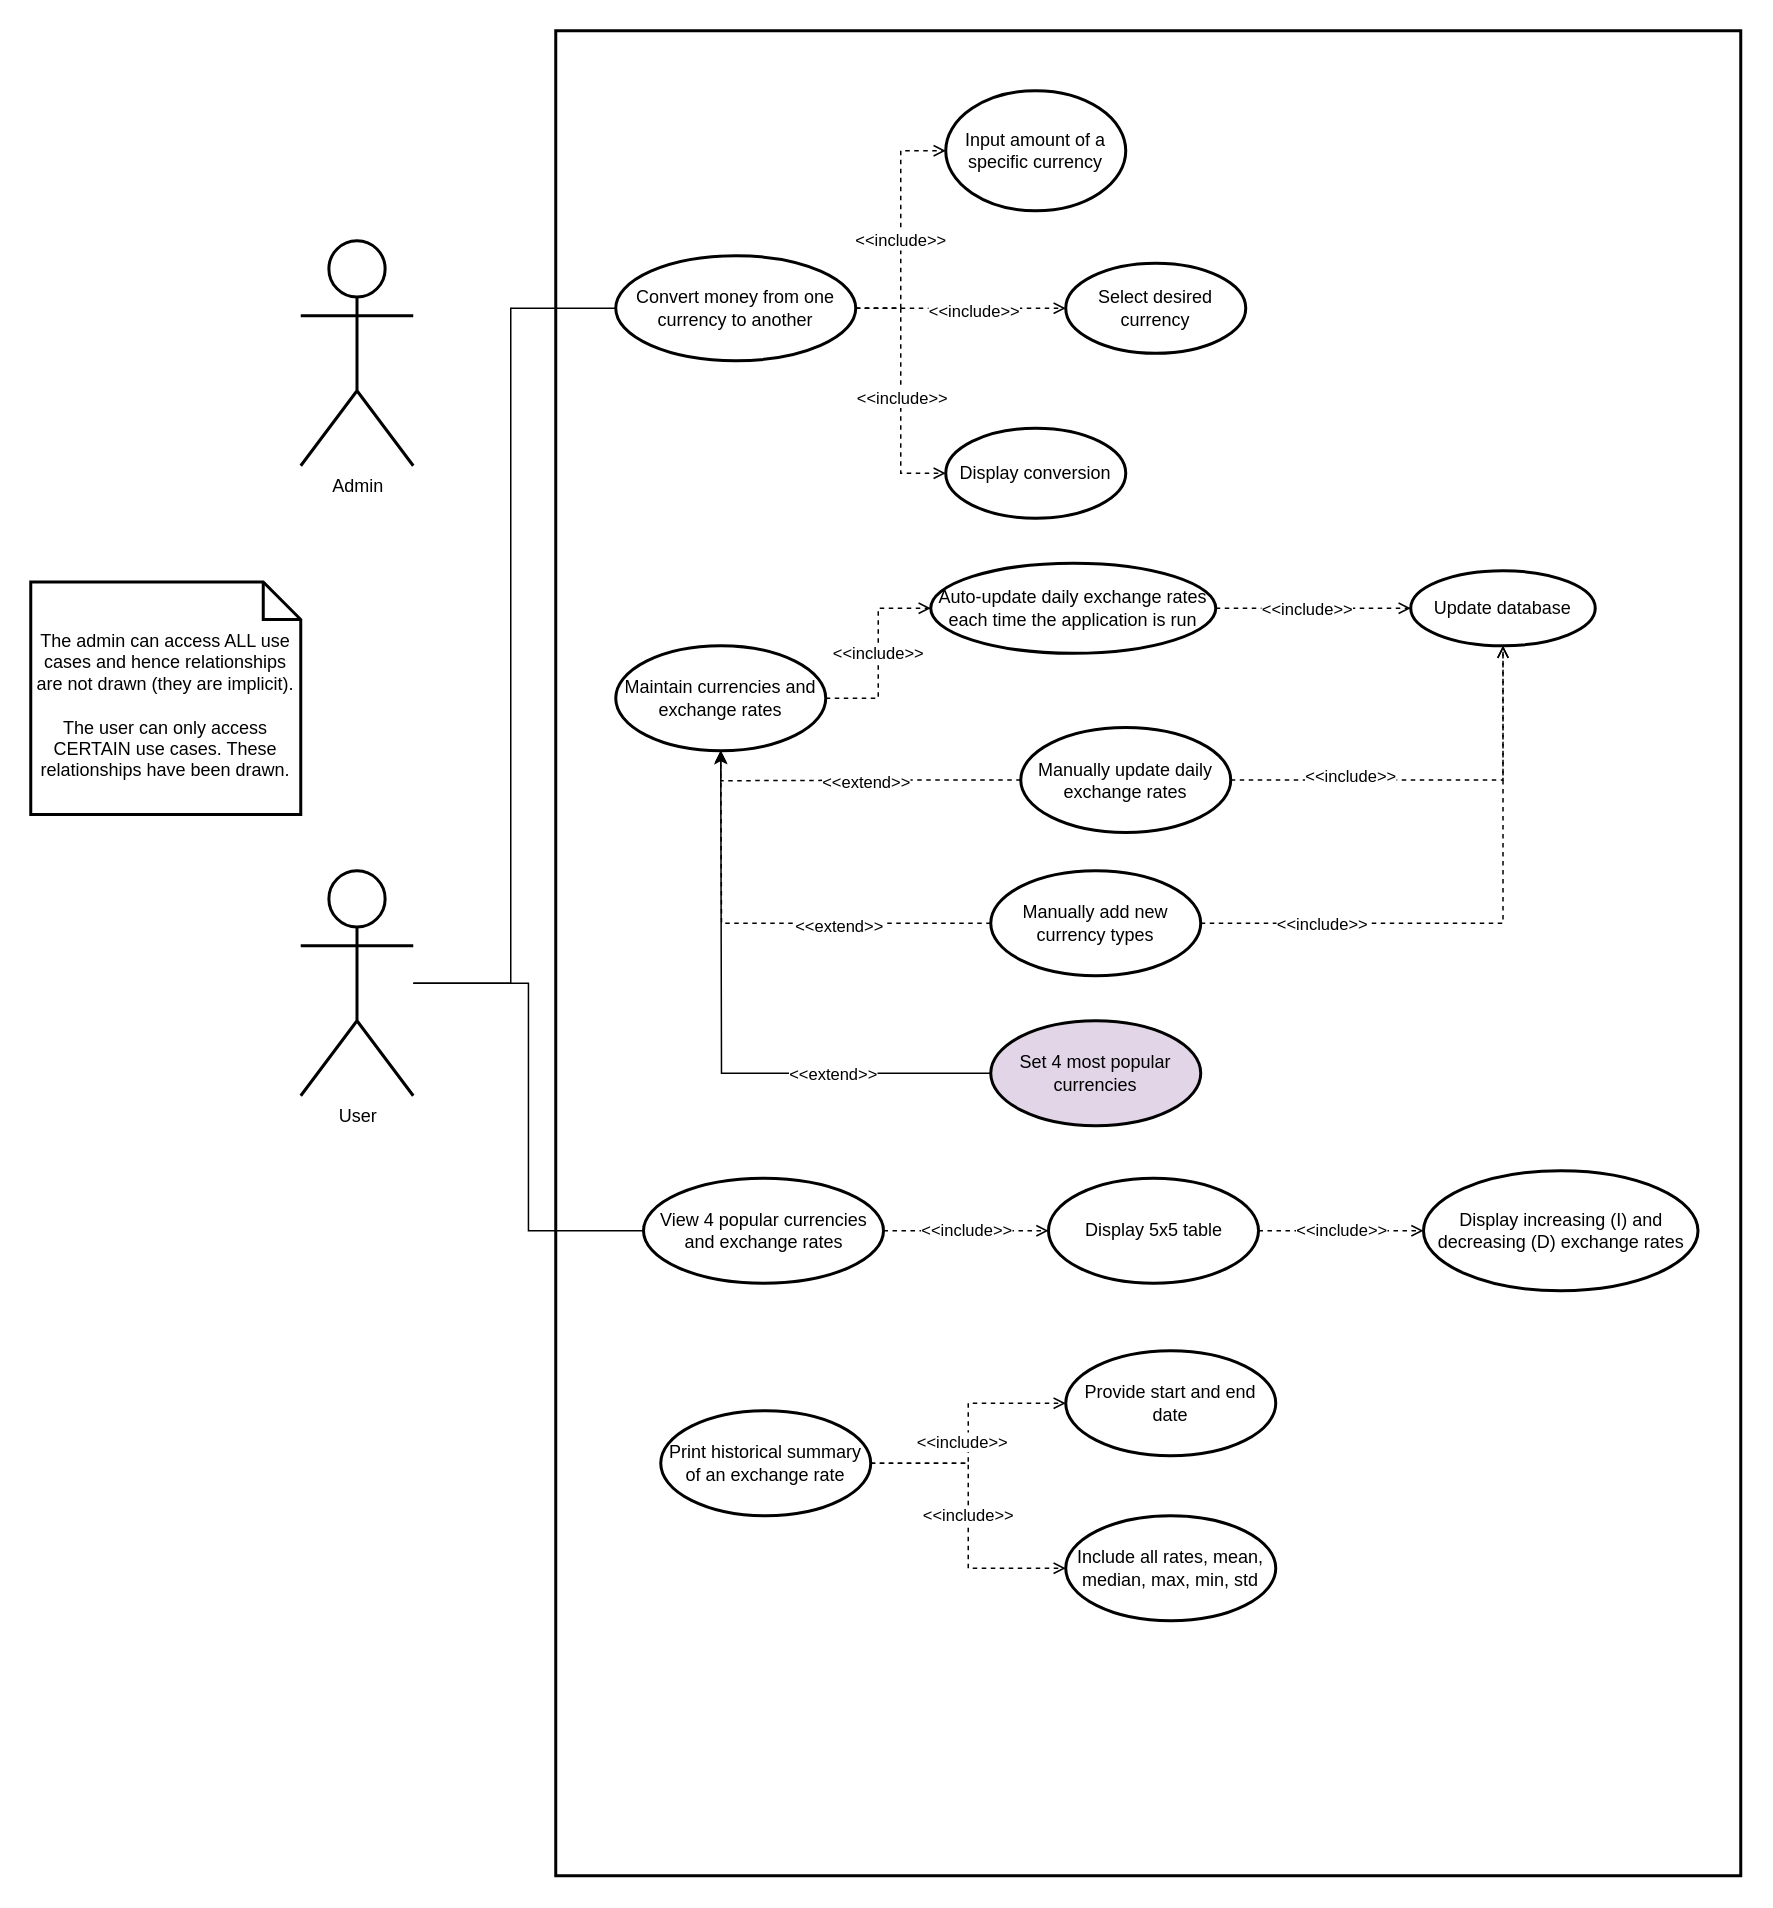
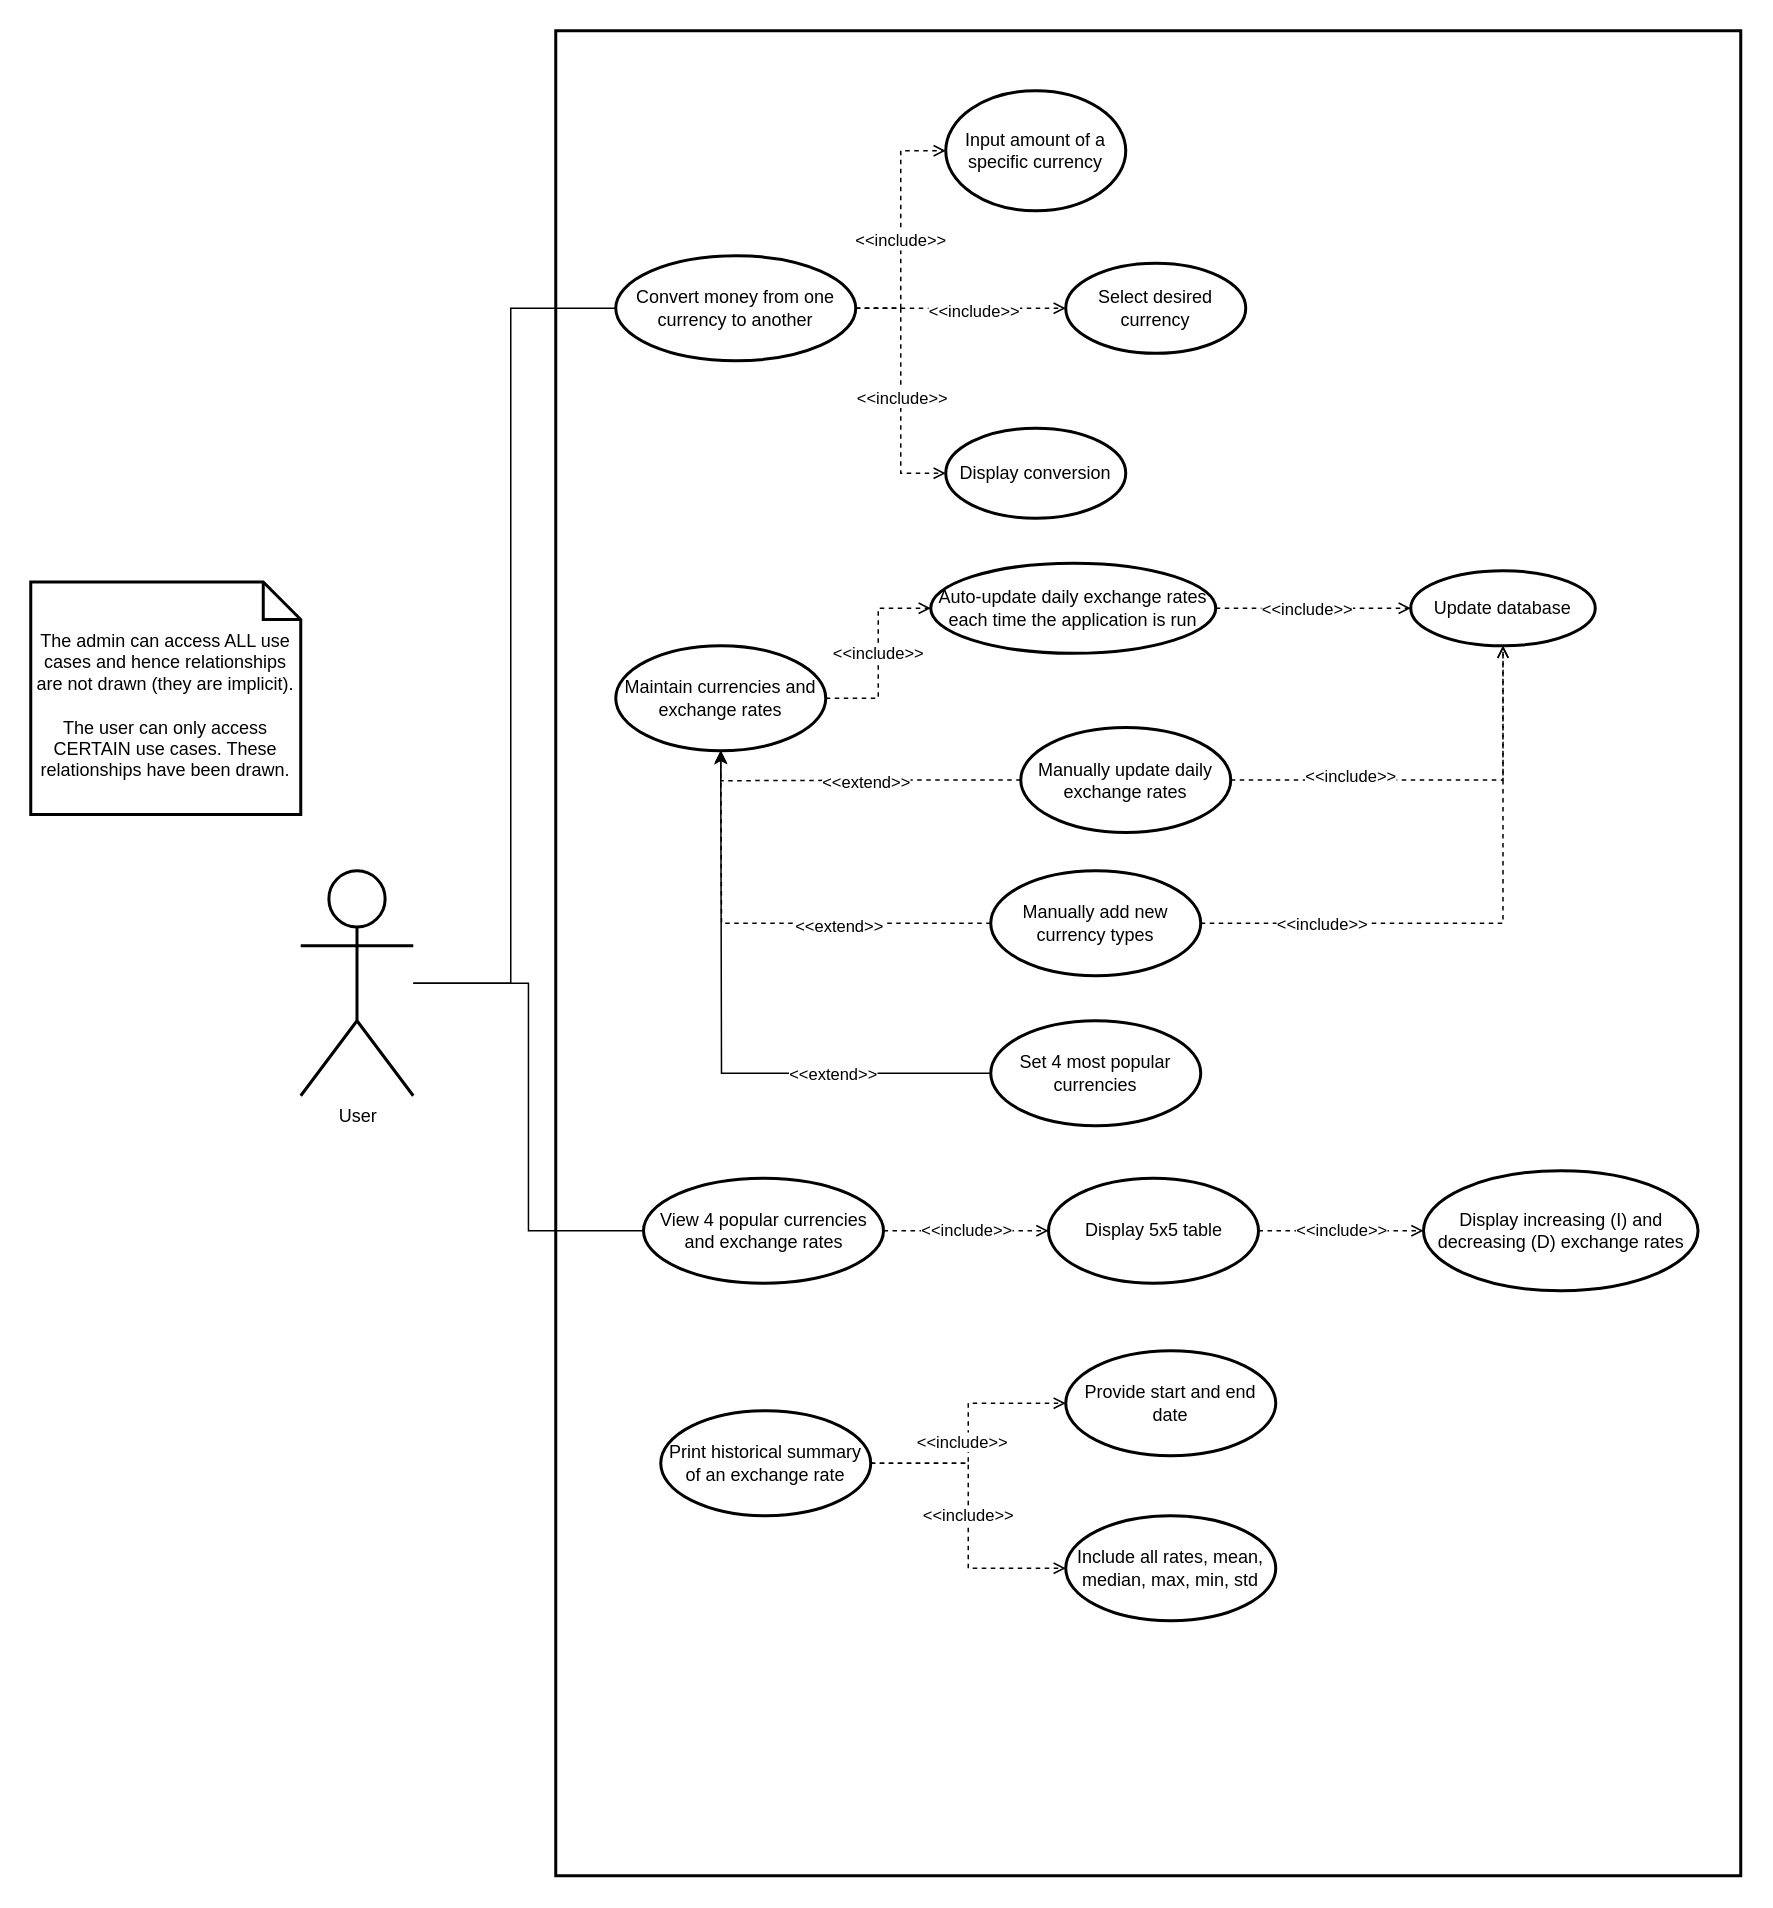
  <mxCell id="0" />
  <mxCell id="1" parent="0" />
  <mxCell id="2" value="" style="rounded=0;whiteSpace=wrap;html=1;fillColor=none;strokeWidth=2;" parent="1" vertex="1"><mxGeometry x="370" y="20" width="790" height="1230" as="geometry" /></mxCell>
- <mxCell id="3" value="Admin" style="shape=umlActor;verticalLabelPosition=bottom;verticalAlign=top;html=1;strokeWidth=2;fillColor=none;" parent="1" vertex="1"><mxGeometry x="200" y="160" width="75" height="150" as="geometry" /></mxCell>
  <mxCell id="4" style="edgeStyle=orthogonalEdgeStyle;rounded=0;orthogonalLoop=1;jettySize=auto;html=1;entryX=0;entryY=0.5;entryDx=0;entryDy=0;endArrow=none;endFill=0;" parent="1" source="6" target="13" edge="1"><mxGeometry relative="1" as="geometry"><Array as="points"><mxPoint x="340" y="655" /><mxPoint x="340" y="205" /></Array></mxGeometry></mxCell>
  <mxCell id="5" style="edgeStyle=orthogonalEdgeStyle;rounded=0;orthogonalLoop=1;jettySize=auto;html=1;entryX=0;entryY=0.5;entryDx=0;entryDy=0;endArrow=none;endFill=0;" parent="1" source="6" target="24" edge="1"><mxGeometry relative="1" as="geometry" /></mxCell>
  <mxCell id="6" value="User" style="shape=umlActor;verticalLabelPosition=bottom;verticalAlign=top;html=1;strokeWidth=2;fillColor=none;" parent="1" vertex="1"><mxGeometry x="200" y="580" width="75" height="150" as="geometry" /></mxCell>
  <mxCell id="7" style="edgeStyle=orthogonalEdgeStyle;rounded=0;orthogonalLoop=1;jettySize=auto;html=1;entryX=0;entryY=0.5;entryDx=0;entryDy=0;dashed=1;endArrow=open;endFill=0;" parent="1" source="13" target="14" edge="1"><mxGeometry relative="1" as="geometry" /></mxCell>
  <mxCell id="8" value="&amp;lt;&amp;lt;include&amp;gt;&amp;gt;" style="edgeLabel;html=1;align=center;verticalAlign=middle;resizable=0;points=[];" parent="7" vertex="1" connectable="0"><mxGeometry x="-0.082" y="1" relative="1" as="geometry"><mxPoint as="offset" /></mxGeometry></mxCell>
  <mxCell id="9" style="edgeStyle=orthogonalEdgeStyle;rounded=0;orthogonalLoop=1;jettySize=auto;html=1;entryX=0;entryY=0.5;entryDx=0;entryDy=0;dashed=1;endArrow=open;endFill=0;" parent="1" source="13" target="15" edge="1"><mxGeometry relative="1" as="geometry" /></mxCell>
  <mxCell id="10" value="&amp;lt;&amp;lt;include&amp;gt;&amp;gt;" style="edgeLabel;html=1;align=center;verticalAlign=middle;resizable=0;points=[];" parent="9" vertex="1" connectable="0"><mxGeometry x="0.108" y="-1" relative="1" as="geometry"><mxPoint as="offset" /></mxGeometry></mxCell>
  <mxCell id="11" style="edgeStyle=orthogonalEdgeStyle;rounded=0;orthogonalLoop=1;jettySize=auto;html=1;entryX=0;entryY=0.5;entryDx=0;entryDy=0;dashed=1;endArrow=open;endFill=0;" parent="1" source="13" target="16" edge="1"><mxGeometry relative="1" as="geometry" /></mxCell>
  <mxCell id="12" value="&amp;lt;&amp;lt;include&amp;gt;&amp;gt;" style="edgeLabel;html=1;align=center;verticalAlign=middle;resizable=0;points=[];" parent="11" vertex="1" connectable="0"><mxGeometry x="0.052" relative="1" as="geometry"><mxPoint as="offset" /></mxGeometry></mxCell>
  <mxCell id="13" value="Convert money from one currency to another" style="ellipse;whiteSpace=wrap;html=1;strokeWidth=2;fillColor=none;" parent="1" vertex="1"><mxGeometry x="410" y="170" width="160" height="70" as="geometry" /></mxCell>
  <mxCell id="14" value="Input amount of a specific currency" style="ellipse;whiteSpace=wrap;html=1;strokeWidth=2;fillColor=none;" parent="1" vertex="1"><mxGeometry x="630" y="60" width="120" height="80" as="geometry" /></mxCell>
  <mxCell id="15" value="Select desired currency" style="ellipse;whiteSpace=wrap;html=1;strokeWidth=2;fillColor=none;" parent="1" vertex="1"><mxGeometry x="710" y="175" width="120" height="60" as="geometry" /></mxCell>
  <mxCell id="16" value="Display conversion" style="ellipse;whiteSpace=wrap;html=1;strokeWidth=2;fillColor=none;" parent="1" vertex="1"><mxGeometry x="630" y="285" width="120" height="60" as="geometry" /></mxCell>
  <mxCell id="17" value="&amp;lt;&amp;lt;include&amp;gt;&amp;gt;" style="edgeStyle=orthogonalEdgeStyle;rounded=0;orthogonalLoop=1;jettySize=auto;html=1;dashed=1;endArrow=open;endFill=0;" parent="1" source="18" target="21" edge="1"><mxGeometry relative="1" as="geometry" /></mxCell>
  <mxCell id="18" value="Maintain currencies and exchange rates" style="ellipse;whiteSpace=wrap;html=1;strokeWidth=2;fillColor=none;" parent="1" vertex="1"><mxGeometry x="410" y="430" width="140" height="70" as="geometry" /></mxCell>
  <mxCell id="19" style="edgeStyle=orthogonalEdgeStyle;rounded=0;orthogonalLoop=1;jettySize=auto;html=1;dashed=1;endArrow=open;endFill=0;" parent="1" source="21" target="22" edge="1"><mxGeometry relative="1" as="geometry" /></mxCell>
  <mxCell id="20" value="&amp;lt;&amp;lt;include&amp;gt;&amp;gt;" style="edgeLabel;html=1;align=center;verticalAlign=middle;resizable=0;points=[];" parent="19" vertex="1" connectable="0"><mxGeometry x="0.29" y="2" relative="1" as="geometry"><mxPoint x="-24" y="2" as="offset" /></mxGeometry></mxCell>
  <mxCell id="21" value="Auto-update daily exchange rates each time the application is run" style="ellipse;whiteSpace=wrap;html=1;strokeWidth=2;fillColor=none;" parent="1" vertex="1"><mxGeometry x="620" y="375" width="190" height="60" as="geometry" /></mxCell>
  <mxCell id="22" value="Update database" style="ellipse;whiteSpace=wrap;html=1;strokeWidth=2;fillColor=none;" parent="1" vertex="1"><mxGeometry x="940" y="380" width="123" height="50" as="geometry" /></mxCell>
  <mxCell id="23" value="&amp;lt;&amp;lt;include&amp;gt;&amp;gt;" style="edgeStyle=orthogonalEdgeStyle;rounded=0;orthogonalLoop=1;jettySize=auto;html=1;dashed=1;endArrow=open;endFill=0;" parent="1" source="24" target="32" edge="1"><mxGeometry relative="1" as="geometry" /></mxCell>
  <mxCell id="24" value="View 4 popular currencies and exchange rates" style="ellipse;whiteSpace=wrap;html=1;strokeWidth=2;fillColor=none;" parent="1" vertex="1"><mxGeometry x="428.5" y="785" width="160" height="70" as="geometry" /></mxCell>
  <mxCell id="25" value="Display increasing (I) and decreasing (D) exchange rates" style="ellipse;whiteSpace=wrap;html=1;strokeWidth=2;fillColor=none;" parent="1" vertex="1"><mxGeometry x="948.5" y="780" width="183" height="80" as="geometry" /></mxCell>
  <mxCell id="26" style="edgeStyle=orthogonalEdgeStyle;rounded=0;orthogonalLoop=1;jettySize=auto;html=1;entryX=0.5;entryY=1;entryDx=0;entryDy=0;dashed=1;endArrow=open;endFill=0;" parent="1" source="30" target="18" edge="1"><mxGeometry relative="1" as="geometry" /></mxCell>
  <mxCell id="27" value="&amp;lt;&amp;lt;extend&amp;gt;&amp;gt;" style="edgeLabel;html=1;align=center;verticalAlign=middle;resizable=0;points=[];" parent="26" vertex="1" connectable="0"><mxGeometry x="0.24" relative="1" as="geometry"><mxPoint x="33" as="offset" /></mxGeometry></mxCell>
  <mxCell id="28" style="edgeStyle=orthogonalEdgeStyle;rounded=0;orthogonalLoop=1;jettySize=auto;html=1;dashed=1;endArrow=open;endFill=0;" parent="1" source="30" target="22" edge="1"><mxGeometry relative="1" as="geometry" /></mxCell>
  <mxCell id="29" value="&amp;lt;&amp;lt;include&amp;gt;&amp;gt;" style="edgeLabel;html=1;align=center;verticalAlign=middle;resizable=0;points=[];" parent="28" vertex="1" connectable="0"><mxGeometry x="-0.414" y="3" relative="1" as="geometry"><mxPoint as="offset" /></mxGeometry></mxCell>
  <mxCell id="30" value="Manually update daily exchange rates" style="ellipse;whiteSpace=wrap;html=1;strokeWidth=2;fillColor=none;" parent="1" vertex="1"><mxGeometry x="680" y="484.5" width="140" height="70" as="geometry" /></mxCell>
  <mxCell id="31" value="&amp;lt;&amp;lt;include&amp;gt;&amp;gt;" style="edgeStyle=orthogonalEdgeStyle;rounded=0;orthogonalLoop=1;jettySize=auto;html=1;dashed=1;endArrow=open;endFill=0;" parent="1" source="32" target="25" edge="1"><mxGeometry relative="1" as="geometry" /></mxCell>
  <mxCell id="32" value="Display 5x5 table" style="ellipse;whiteSpace=wrap;html=1;strokeWidth=2;fillColor=none;" parent="1" vertex="1"><mxGeometry x="698.5" y="785" width="140" height="70" as="geometry" /></mxCell>
  <mxCell id="33" style="edgeStyle=orthogonalEdgeStyle;rounded=0;orthogonalLoop=1;jettySize=auto;html=1;dashed=1;endArrow=open;endFill=0;" parent="1" source="37" edge="1"><mxGeometry relative="1" as="geometry"><mxPoint x="480" y="500" as="targetPoint" /></mxGeometry></mxCell>
  <mxCell id="34" value="&amp;lt;&amp;lt;extend&amp;gt;&amp;gt;" style="edgeLabel;html=1;align=center;verticalAlign=middle;resizable=0;points=[];" parent="33" vertex="1" connectable="0"><mxGeometry x="-0.308" y="1" relative="1" as="geometry"><mxPoint as="offset" /></mxGeometry></mxCell>
  <mxCell id="35" style="edgeStyle=orthogonalEdgeStyle;rounded=0;orthogonalLoop=1;jettySize=auto;html=1;entryX=0.5;entryY=1;entryDx=0;entryDy=0;dashed=1;endArrow=open;endFill=0;" parent="1" source="37" target="22" edge="1"><mxGeometry relative="1" as="geometry" /></mxCell>
  <mxCell id="36" value="&amp;lt;&amp;lt;include&amp;gt;&amp;gt;" style="edgeLabel;html=1;align=center;verticalAlign=middle;resizable=0;points=[];" parent="35" vertex="1" connectable="0"><mxGeometry x="-0.627" y="2" relative="1" as="geometry"><mxPoint x="8" y="2" as="offset" /></mxGeometry></mxCell>
  <mxCell id="37" value="Manually add new currency types" style="ellipse;whiteSpace=wrap;html=1;strokeWidth=2;fillColor=none;" parent="1" vertex="1"><mxGeometry x="660" y="580" width="140" height="70" as="geometry" /></mxCell>
  <mxCell id="38" style="edgeStyle=orthogonalEdgeStyle;rounded=0;orthogonalLoop=1;jettySize=auto;html=1;dashed=1;endArrow=open;endFill=0;" parent="1" source="41" target="42" edge="1"><mxGeometry relative="1" as="geometry" /></mxCell>
  <mxCell id="39" value="&amp;lt;&amp;lt;include&amp;gt;&amp;gt;" style="edgeLabel;html=1;align=center;verticalAlign=middle;resizable=0;points=[];" parent="38" vertex="1" connectable="0"><mxGeometry x="0.444" y="3" relative="1" as="geometry"><mxPoint x="-23" y="28" as="offset" /></mxGeometry></mxCell>
  <mxCell id="40" value="&amp;lt;&amp;lt;include&amp;gt;&amp;gt;" style="edgeStyle=orthogonalEdgeStyle;rounded=0;orthogonalLoop=1;jettySize=auto;html=1;dashed=1;endArrow=open;endFill=0;" parent="1" source="41" target="43" edge="1"><mxGeometry relative="1" as="geometry" /></mxCell>
  <mxCell id="41" value="Print historical summary of an exchange rate" style="ellipse;whiteSpace=wrap;html=1;strokeWidth=2;fillColor=none;" parent="1" vertex="1"><mxGeometry x="440" y="940" width="140" height="70" as="geometry" /></mxCell>
  <mxCell id="42" value="Provide start and end date" style="ellipse;whiteSpace=wrap;html=1;strokeWidth=2;fillColor=none;" parent="1" vertex="1"><mxGeometry x="710" y="900" width="140" height="70" as="geometry" /></mxCell>
  <mxCell id="43" value="Include all rates, mean, median, max, min, std" style="ellipse;whiteSpace=wrap;html=1;strokeWidth=2;fillColor=none;" parent="1" vertex="1"><mxGeometry x="710" y="1010" width="140" height="70" as="geometry" /></mxCell>
  <mxCell id="44" value="The admin can access ALL use cases and hence relationships are not drawn (they are implicit).&lt;br&gt;&lt;br&gt;The user can only access CERTAIN use cases. These relationships have been drawn." style="shape=note2;boundedLbl=1;whiteSpace=wrap;html=1;size=25;verticalAlign=top;align=center;strokeWidth=2;fillColor=none;" parent="1" vertex="1"><mxGeometry x="20" y="387.5" width="180" height="155" as="geometry" /></mxCell>
  <mxCell id="45" style="edgeStyle=orthogonalEdgeStyle;rounded=0;orthogonalLoop=1;jettySize=auto;html=1;" edge="1" parent="1" source="47"><mxGeometry relative="1" as="geometry"><mxPoint x="480" y="500" as="targetPoint" /></mxGeometry></mxCell>
  <mxCell id="46" value="&amp;lt;&amp;lt;extend&amp;gt;&amp;gt;" style="edgeLabel;html=1;align=center;verticalAlign=middle;resizable=0;points=[];" vertex="1" connectable="0" parent="45"><mxGeometry x="-0.465" y="-4" relative="1" as="geometry"><mxPoint y="4" as="offset" /></mxGeometry></mxCell>
- <mxCell id="47" value="Set 4 most popular currencies" style="ellipse;whiteSpace=wrap;html=1;rounded=1;strokeWidth=2;fillColor=#e1d5e7;" vertex="1" parent="1"><mxGeometry x="660" y="680" width="140" height="70" as="geometry" /></mxCell>
+ <mxCell id="47" value="Set 4 most popular currencies" style="ellipse;whiteSpace=wrap;html=1;rounded=1;strokeWidth=2;" vertex="1" parent="1"><mxGeometry x="660" y="680" width="140" height="70" as="geometry" /></mxCell>
